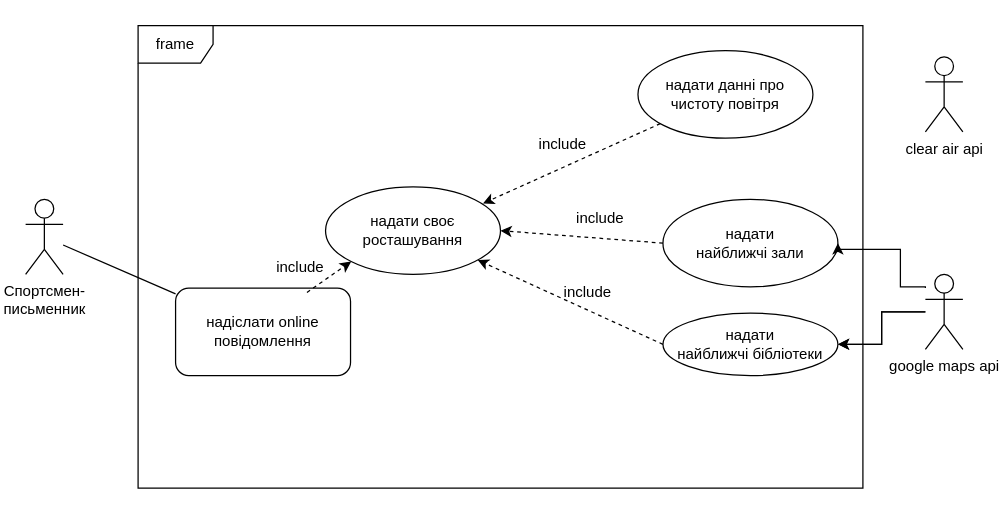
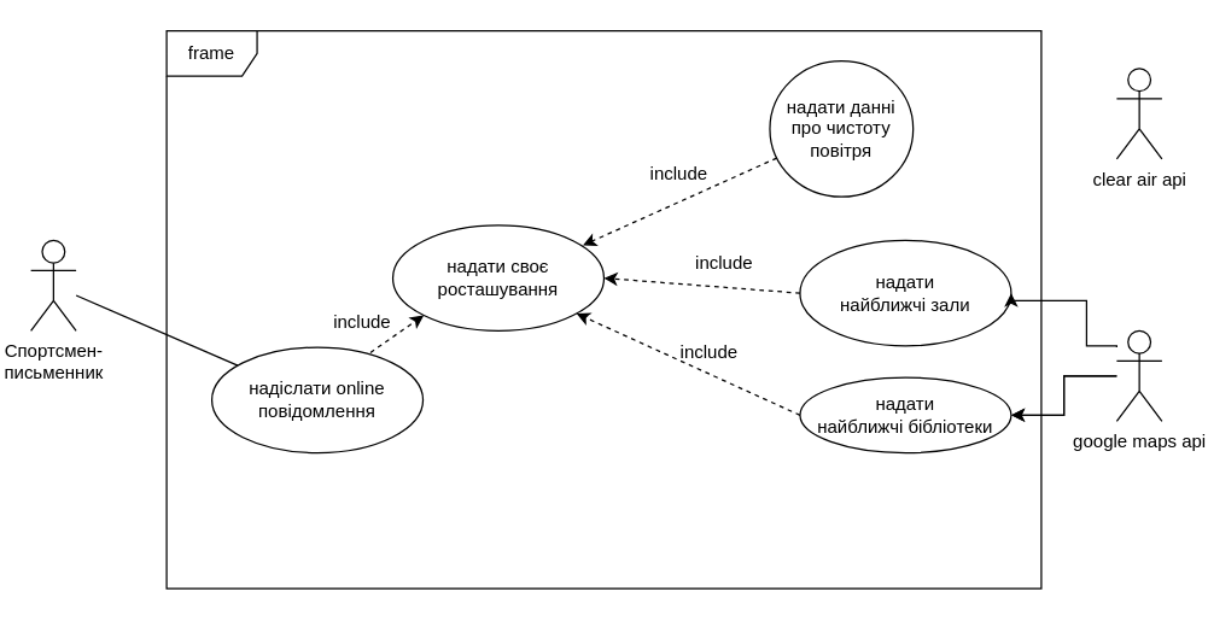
  <mxCell id="0" />
  <mxCell id="1" parent="0" />
  <mxCell id="2" value="frame" style="shape=umlFrame;whiteSpace=wrap;html=1;" parent="1" vertex="1"><mxGeometry x="110" y="20" width="580" height="370" as="geometry" /></mxCell>
  <mxCell id="3" value="Спортсмен-&lt;br&gt;письменник" style="shape=umlActor;verticalLabelPosition=bottom;verticalAlign=top;html=1;" parent="1" vertex="1"><mxGeometry x="20" y="159" width="30" height="60" as="geometry" /></mxCell>
  <mxCell id="4" value="надати&amp;nbsp;своє&lt;br&gt;росташування" style="ellipse;whiteSpace=wrap;html=1;" parent="1" vertex="1"><mxGeometry x="260" y="149" width="140" height="70" as="geometry" /></mxCell>
  <mxCell id="5" value="clear air api&lt;br&gt;" style="shape=umlActor;verticalLabelPosition=bottom;verticalAlign=top;html=1;" parent="1" vertex="1"><mxGeometry x="740" y="45" width="30" height="60" as="geometry" /></mxCell>
- <mxCell id="6" value="надати данні про чистоту повітря" style="ellipse;whiteSpace=wrap;html=1;" parent="1" vertex="1"><mxGeometry x="510" y="40" width="140" height="70" as="geometry" /></mxCell>
+ <mxCell id="6" value="надати данні про чистоту повітря" style="ellipse;whiteSpace=wrap;html=1;" parent="1" vertex="1"><mxGeometry x="510" y="40" width="95" height="90" as="geometry" /></mxCell>
  <mxCell id="7" value="" style="edgeStyle=orthogonalEdgeStyle;rounded=0;orthogonalLoop=1;jettySize=auto;html=1;" parent="1" source="9" target="12" edge="1"><mxGeometry relative="1" as="geometry" /></mxCell>
  <mxCell id="8" value="" style="edgeStyle=orthogonalEdgeStyle;rounded=0;orthogonalLoop=1;jettySize=auto;html=1;" parent="1" source="9" target="12" edge="1"><mxGeometry relative="1" as="geometry" /></mxCell>
  <mxCell id="9" value="google maps api" style="shape=umlActor;verticalLabelPosition=bottom;verticalAlign=top;html=1;" parent="1" vertex="1"><mxGeometry x="740" y="219" width="30" height="60" as="geometry" /></mxCell>
  <mxCell id="10" value="include" style="text;html=1;strokeColor=none;fillColor=none;align=center;verticalAlign=middle;whiteSpace=wrap;rounded=0;" parent="1" vertex="1"><mxGeometry x="420" y="100" width="60" height="30" as="geometry" /></mxCell>
  <mxCell id="11" value="надати&lt;br&gt;найближчі зали" style="ellipse;whiteSpace=wrap;html=1;" parent="1" vertex="1"><mxGeometry x="530" y="159" width="140" height="70" as="geometry" /></mxCell>
  <mxCell id="12" value="надати&lt;br&gt;найближчі бібліотеки" style="ellipse;whiteSpace=wrap;html=1;" parent="1" vertex="1"><mxGeometry x="530" y="250" width="140" height="50" as="geometry" /></mxCell>
  <mxCell id="13" value="" style="edgeStyle=orthogonalEdgeStyle;rounded=0;orthogonalLoop=1;jettySize=auto;html=1;entryX=1;entryY=0.5;entryDx=0;entryDy=0;" parent="1" target="11" edge="1"><mxGeometry relative="1" as="geometry"><mxPoint x="740" y="230" as="sourcePoint" /><mxPoint x="720" y="180" as="targetPoint" /><Array as="points"><mxPoint x="740" y="229" /><mxPoint x="720" y="229" /><mxPoint x="720" y="199" /><mxPoint x="670" y="199" /></Array></mxGeometry></mxCell>
  <mxCell id="14" value="" style="endArrow=none;html=1;rounded=0;" parent="1" source="3" target="20" edge="1"><mxGeometry width="50" height="50" relative="1" as="geometry"><mxPoint x="160" y="219" as="sourcePoint" /><mxPoint x="210" y="169" as="targetPoint" /></mxGeometry></mxCell>
  <mxCell id="15" value="" style="endArrow=classic;html=1;rounded=0;exitX=0;exitY=0.5;exitDx=0;exitDy=0;entryX=1;entryY=0.5;entryDx=0;entryDy=0;dashed=1;" parent="1" source="11" target="4" edge="1"><mxGeometry width="50" height="50" relative="1" as="geometry"><mxPoint x="370" y="230" as="sourcePoint" /><mxPoint x="420" y="180" as="targetPoint" /></mxGeometry></mxCell>
  <mxCell id="16" value="" style="endArrow=classic;html=1;rounded=0;exitX=0;exitY=0.5;exitDx=0;exitDy=0;dashed=1;" parent="1" source="12" target="4" edge="1"><mxGeometry width="50" height="50" relative="1" as="geometry"><mxPoint x="530" y="279" as="sourcePoint" /><mxPoint x="400" y="269" as="targetPoint" /></mxGeometry></mxCell>
  <mxCell id="17" value="" style="endArrow=classic;html=1;rounded=0;entryX=0.9;entryY=0.189;entryDx=0;entryDy=0;entryPerimeter=0;dashed=1;" parent="1" source="6" target="4" edge="1"><mxGeometry width="50" height="50" relative="1" as="geometry"><mxPoint x="430" y="120" as="sourcePoint" /><mxPoint x="480" y="70" as="targetPoint" /></mxGeometry></mxCell>
  <mxCell id="18" value="include" style="text;html=1;strokeColor=none;fillColor=none;align=center;verticalAlign=middle;whiteSpace=wrap;rounded=0;" parent="1" vertex="1"><mxGeometry x="450" y="159" width="60" height="30" as="geometry" /></mxCell>
  <mxCell id="19" value="include" style="text;html=1;strokeColor=none;fillColor=none;align=center;verticalAlign=middle;whiteSpace=wrap;rounded=0;" parent="1" vertex="1"><mxGeometry x="440" y="219" width="60" height="30" as="geometry" /></mxCell>
- <mxCell id="20" value="надіслати online повідомлення" style="whiteSpace=wrap;html=1;rounded=1;" parent="1" vertex="1"><mxGeometry x="140" y="230" width="140" height="70" as="geometry" /></mxCell>
+ <mxCell id="20" value="надіслати online повідомлення" style="ellipse;whiteSpace=wrap;html=1;" parent="1" vertex="1"><mxGeometry x="140" y="230" width="140" height="70" as="geometry" /></mxCell>
  <mxCell id="21" value="" style="endArrow=classic;html=1;rounded=0;exitX=0.751;exitY=0.049;exitDx=0;exitDy=0;dashed=1;exitPerimeter=0;entryX=0;entryY=1;entryDx=0;entryDy=0;" parent="1" source="20" target="4" edge="1"><mxGeometry width="50" height="50" relative="1" as="geometry"><mxPoint x="280" y="390" as="sourcePoint" /><mxPoint x="129.251" y="313.872" as="targetPoint" /></mxGeometry></mxCell>
  <mxCell id="22" value="include" style="text;html=1;strokeColor=none;fillColor=none;align=center;verticalAlign=middle;whiteSpace=wrap;rounded=0;" parent="1" vertex="1"><mxGeometry x="210" y="199" width="60" height="30" as="geometry" /></mxCell>
